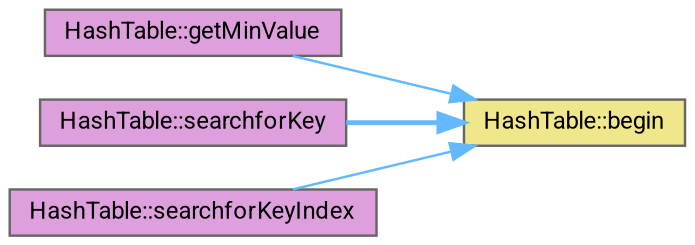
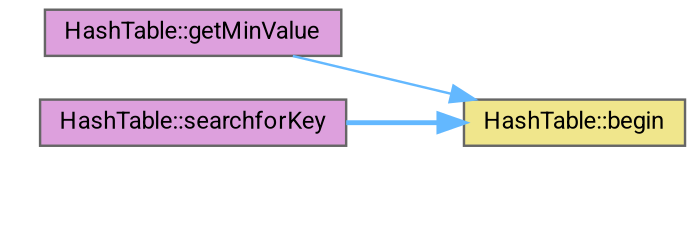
  digraph {
    fontname=Roboto
    rankdir=RL
    node [color=grey40 fillcolor=plum fontname=Roboto fontsize=10 shape=box style=filled]
    edge [color=steelblue1 dir=back fontname=Roboto fontsize=10 labelfontname=Helvetica labelfontsize=10 style=solid]
    n1 [color=gray40 fillcolor=khaki fontcolor=black height=0.2 label="HashTable::begin" width=0.4]
    n2 [height=0.2 label="HashTable::getMinValue" width=0.4]
    n3 [height=0.2 label="HashTable::searchforKey" width=0.4]
-   n4 [height=0.2 label="HashTable::searchforKeyIndex" width=0.4]
    n1 -> n2
    n1 -> n3 [style=bold]
-   n1 -> n4
  }
